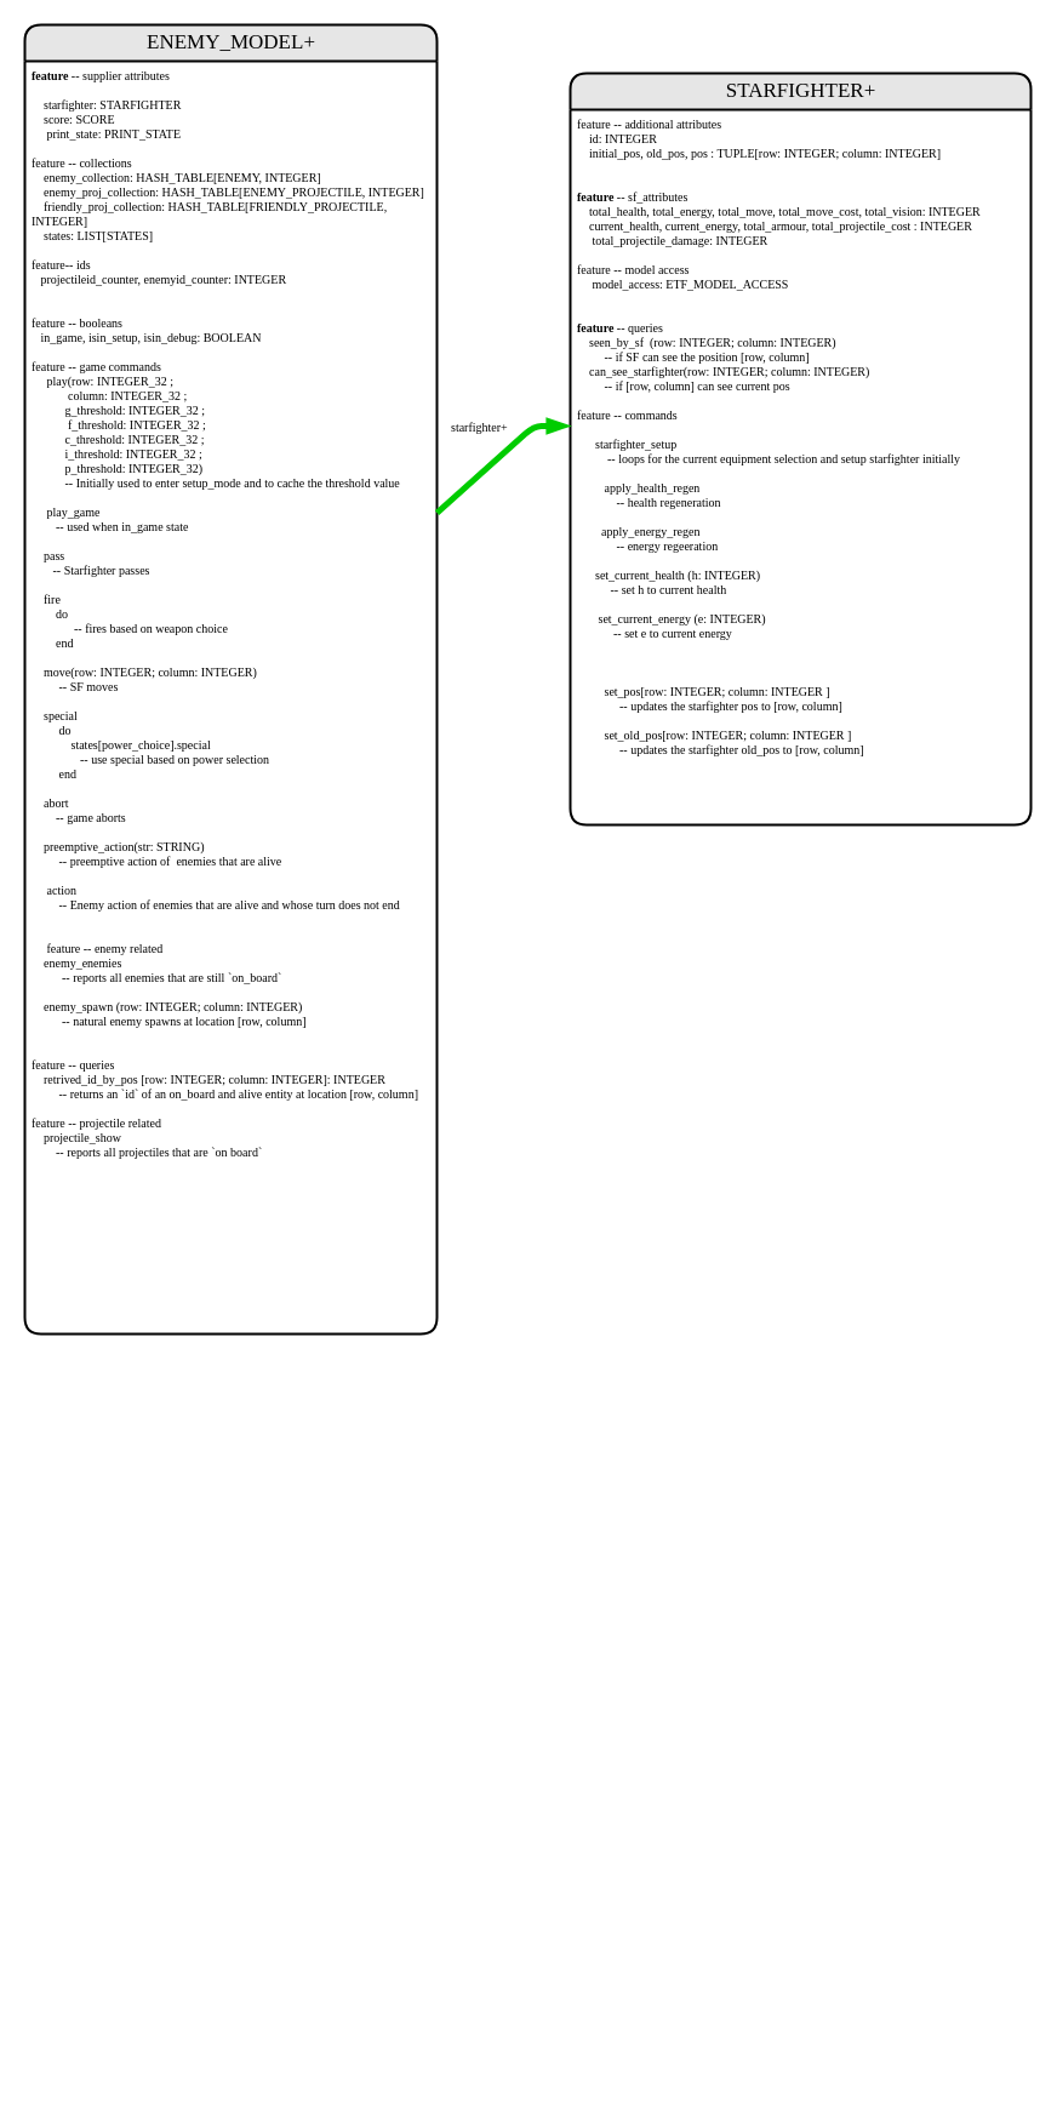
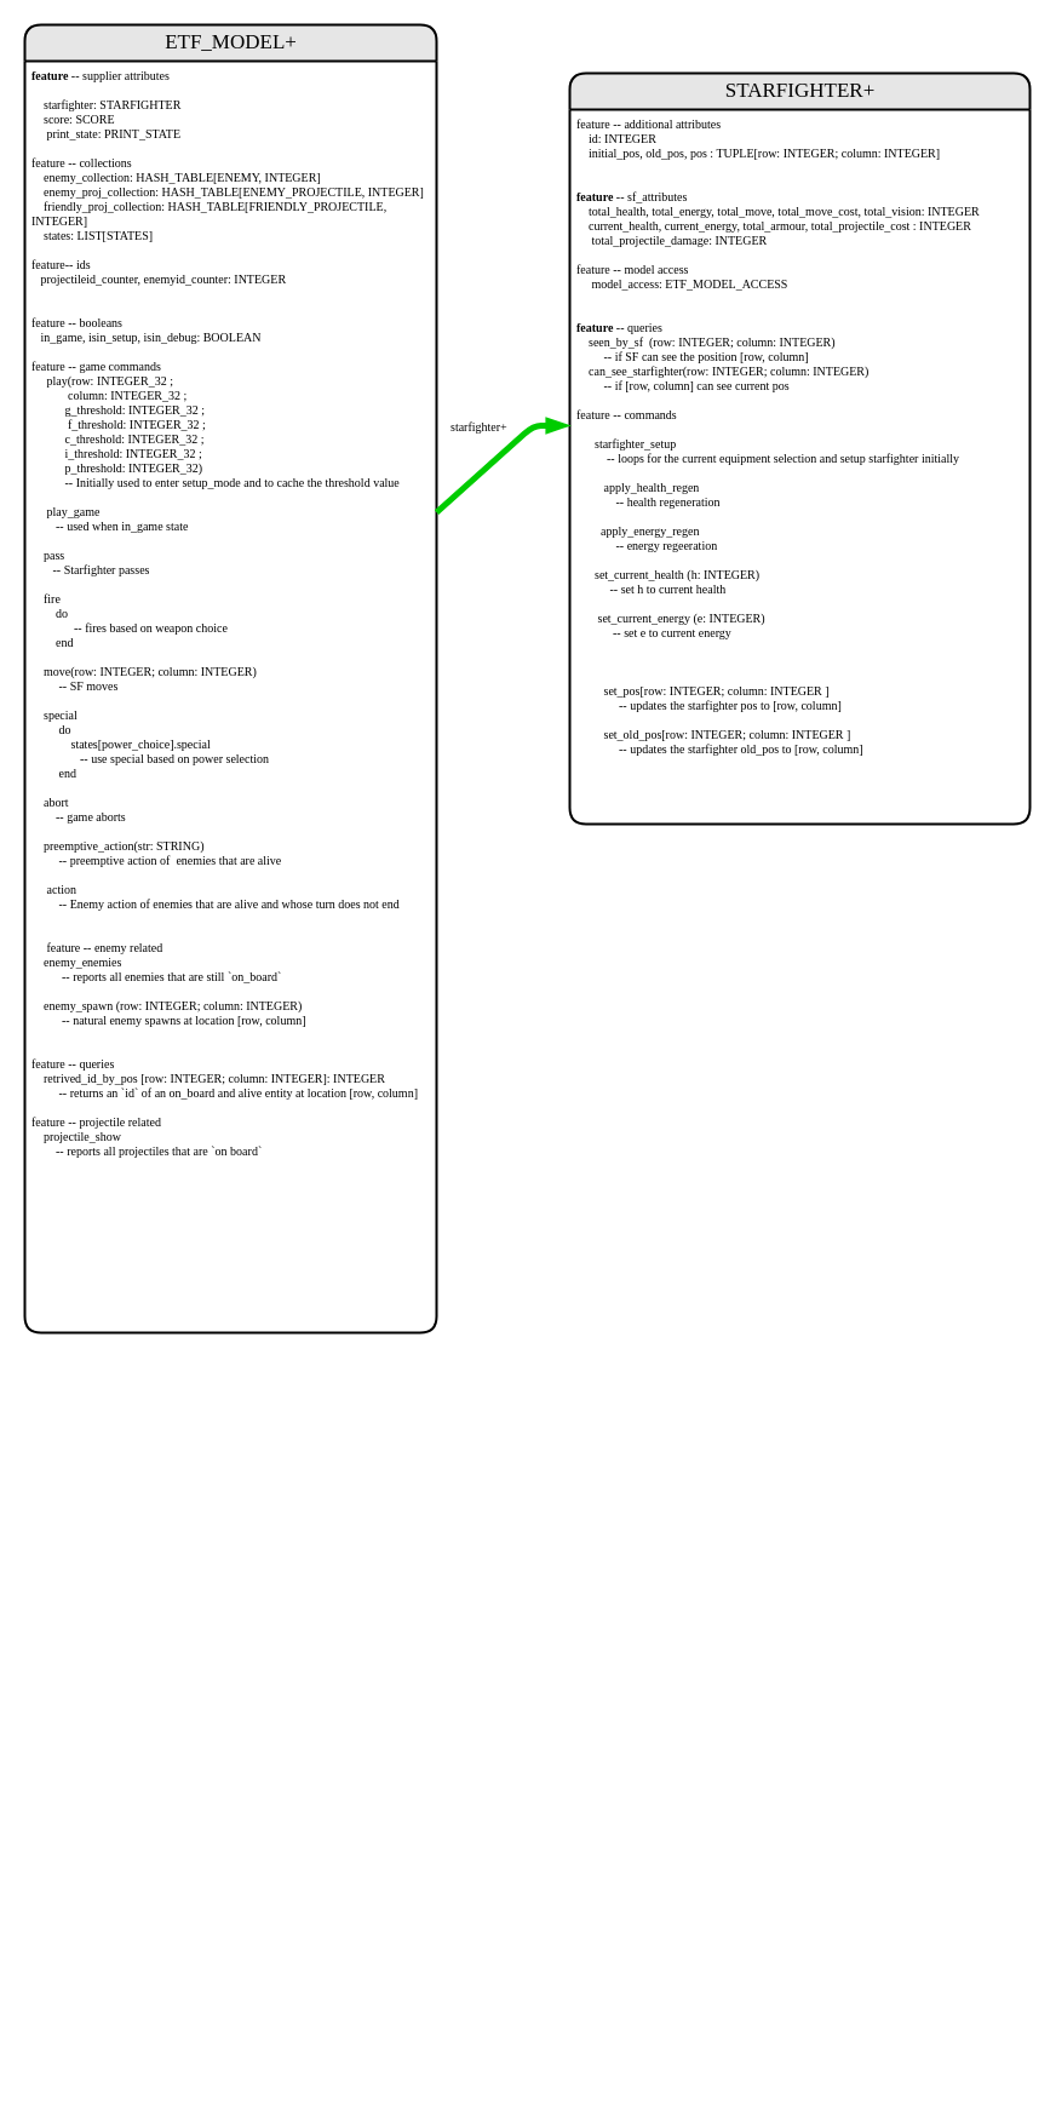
  <mxCell id="0" />
  <mxCell id="1" parent="0" />
- <mxCell id="2" value="ENEMY_MODEL+" style="swimlane;html=1;childLayout=stackLayout;horizontal=1;startSize=30;horizontalStack=0;fillColor=#E6E6E6;fontColor=#000000;rounded=1;fontSize=17;fontStyle=0;strokeWidth=2;resizeParent=0;resizeLast=1;shadow=0;dashed=0;align=center;fontFamily=Verdena;" parent="1" vertex="1"><mxGeometry x="20" y="20" width="340" height="1080" as="geometry" /></mxCell>
+ <mxCell id="2" value="ETF_MODEL+" style="swimlane;html=1;childLayout=stackLayout;horizontal=1;startSize=30;horizontalStack=0;fillColor=#E6E6E6;fontColor=#000000;rounded=1;fontSize=17;fontStyle=0;strokeWidth=2;resizeParent=0;resizeLast=1;shadow=0;dashed=0;align=center;fontFamily=Verdena;" parent="1" vertex="1"><mxGeometry x="20" y="20" width="340" height="1080" as="geometry" /></mxCell>
  <mxCell id="3" value="&lt;b&gt;feature&lt;/b&gt;&amp;nbsp;-- supplier attributes&lt;br&gt;&lt;br&gt;&amp;nbsp; &amp;nbsp; starfighter: STARFIGHTER&lt;br&gt;&amp;nbsp; &amp;nbsp; score: SCORE&lt;br&gt;&amp;nbsp; &amp;nbsp; &amp;nbsp;print_state: PRINT_STATE&lt;br&gt;&lt;br&gt;feature -- collections&lt;br&gt;&amp;nbsp; &amp;nbsp; enemy_collection: HASH_TABLE[ENEMY, INTEGER]&lt;br&gt;&amp;nbsp; &amp;nbsp; enemy_proj_collection: HASH_TABLE[ENEMY_PROJECTILE, INTEGER]&lt;br&gt;&amp;nbsp; &amp;nbsp; friendly_proj_collection: HASH_TABLE[FRIENDLY_PROJECTILE, INTEGER]&lt;br&gt;&amp;nbsp; &amp;nbsp; states: LIST[STATES]&lt;br&gt;&lt;br&gt;feature-- ids&lt;br&gt;&amp;nbsp; &amp;nbsp;projectileid_counter, enemyid_counter: INTEGER&lt;br&gt;&amp;nbsp; &amp;nbsp;&lt;br&gt;&lt;br&gt;feature -- booleans&lt;br&gt;&amp;nbsp; &amp;nbsp;in_game, isin_setup, isin_debug: BOOLEAN&lt;br&gt;&lt;br&gt;feature -- game commands&lt;br&gt;&amp;nbsp; &amp;nbsp;&amp;nbsp;&lt;span&gt;&#09;&lt;/span&gt;play(row: INTEGER_32 ; &lt;br&gt;&amp;nbsp; &amp;nbsp; &amp;nbsp; &amp;nbsp; &amp;nbsp; &amp;nbsp; column: INTEGER_32 ;&lt;br&gt;&amp;nbsp; &amp;nbsp; &amp;nbsp; &amp;nbsp; &amp;nbsp; &amp;nbsp;g_threshold: INTEGER_32 ;&amp;nbsp;&lt;br&gt;&amp;nbsp; &amp;nbsp; &amp;nbsp; &amp;nbsp; &amp;nbsp; &amp;nbsp; f_threshold: INTEGER_32 ;&amp;nbsp; &amp;nbsp; &amp;nbsp; &amp;nbsp; &amp;nbsp; &amp;nbsp; &amp;nbsp; &amp;nbsp; &amp;nbsp; &amp;nbsp; &amp;nbsp; &amp;nbsp; &amp;nbsp; &amp;nbsp; &amp;nbsp; &amp;nbsp; &amp;nbsp; &amp;nbsp; &amp;nbsp; &amp;nbsp; &lt;br&gt;&amp;nbsp; &amp;nbsp; &amp;nbsp; &amp;nbsp; &amp;nbsp; &amp;nbsp;c_threshold: INTEGER_32 ;&amp;nbsp; &amp;nbsp; &amp;nbsp; &amp;nbsp; &amp;nbsp; &amp;nbsp; &amp;nbsp; &amp;nbsp; &amp;nbsp; &amp;nbsp; &amp;nbsp;&lt;br&gt;&amp;nbsp; &amp;nbsp; &amp;nbsp; &amp;nbsp; &amp;nbsp; &amp;nbsp;i_threshold: INTEGER_32 ;&amp;nbsp;&lt;br&gt;&amp;nbsp; &amp;nbsp; &amp;nbsp; &amp;nbsp; &amp;nbsp; &amp;nbsp;p_threshold: INTEGER_32)&amp;nbsp;&lt;br&gt;&amp;nbsp; &amp;nbsp; &amp;nbsp; &amp;nbsp; &amp;nbsp; &amp;nbsp;-- Initially used to enter setup_mode and to cache the threshold value&amp;nbsp;&lt;br&gt;&lt;br&gt;&amp;nbsp; &amp;nbsp; &amp;nbsp;play_game&lt;br&gt;&amp;nbsp; &amp;nbsp; &amp;nbsp; &amp;nbsp; -- used when in_game state&lt;br&gt;&lt;br&gt;&amp;nbsp; &amp;nbsp; pass&lt;br&gt;&amp;nbsp; &amp;nbsp; &amp;nbsp; &amp;nbsp;-- Starfighter passes&lt;br&gt;&amp;nbsp; &amp;nbsp;&lt;br&gt;&amp;nbsp; &amp;nbsp; fire&lt;br&gt;&amp;nbsp; &amp;nbsp; &amp;nbsp; &amp;nbsp; do&lt;br&gt;&amp;nbsp; &amp;nbsp; &amp;nbsp; &amp;nbsp; &amp;nbsp; &amp;nbsp; &amp;nbsp; -- fires based on weapon choice&lt;br&gt;&amp;nbsp; &amp;nbsp; &amp;nbsp; &amp;nbsp; end&lt;br&gt;&amp;nbsp; &amp;nbsp;&amp;nbsp;&lt;br&gt;&amp;nbsp; &amp;nbsp; move(row: INTEGER; column: INTEGER)&lt;br&gt;&amp;nbsp; &amp;nbsp; &amp;nbsp; &amp;nbsp; &amp;nbsp;-- SF moves&lt;br&gt;&amp;nbsp; &amp;nbsp;&amp;nbsp;&lt;br&gt;&amp;nbsp; &amp;nbsp; special&lt;br&gt;&amp;nbsp; &amp;nbsp; &amp;nbsp; &amp;nbsp; &amp;nbsp;do&lt;br&gt;&amp;nbsp; &amp;nbsp; &amp;nbsp; &amp;nbsp; &amp;nbsp; &amp;nbsp; &amp;nbsp;states[power_choice].special&lt;br&gt;&amp;nbsp; &amp;nbsp; &amp;nbsp; &amp;nbsp; &amp;nbsp; &amp;nbsp; &amp;nbsp; &amp;nbsp; -- use special based on power selection&lt;br&gt;&amp;nbsp; &amp;nbsp; &amp;nbsp; &amp;nbsp; &amp;nbsp;end&lt;br&gt;&lt;br&gt;&amp;nbsp; &amp;nbsp; abort&lt;br&gt;&amp;nbsp; &amp;nbsp; &amp;nbsp; &amp;nbsp; -- game aborts&lt;br&gt;&lt;br&gt;&amp;nbsp; &amp;nbsp; preemptive_action(str: STRING)&lt;br&gt;&amp;nbsp; &amp;nbsp; &amp;nbsp; &amp;nbsp; &amp;nbsp;-- preemptive action of&amp;nbsp; enemies that are alive&lt;br&gt;&amp;nbsp; &amp;nbsp; &amp;nbsp; &amp;nbsp; &amp;nbsp;&lt;br&gt;&amp;nbsp; &amp;nbsp; &amp;nbsp;action&lt;br&gt;&amp;nbsp; &amp;nbsp; &amp;nbsp; &amp;nbsp; &amp;nbsp;-- Enemy action of enemies that are alive and whose turn does not end&lt;br&gt;&lt;br&gt;&lt;br&gt;&amp;nbsp; &amp;nbsp; &amp;nbsp;feature -- enemy related&amp;nbsp;&lt;br&gt;&amp;nbsp; &amp;nbsp; enemy_enemies&lt;br&gt;&amp;nbsp; &amp;nbsp; &amp;nbsp; &amp;nbsp; &amp;nbsp; -- reports all enemies that are still `on_board`&lt;br&gt;&lt;br&gt;&amp;nbsp; &amp;nbsp; enemy_spawn (row: INTEGER; column: INTEGER)&lt;br&gt;&amp;nbsp; &amp;nbsp; &amp;nbsp; &amp;nbsp; &amp;nbsp; -- natural enemy spawns at location [row, column]&lt;br&gt;&amp;nbsp; &amp;nbsp; &amp;nbsp;&lt;br&gt;&lt;br&gt;feature -- queries&lt;br&gt;&amp;nbsp; &amp;nbsp; retrived_id_by_pos [row: INTEGER; column: INTEGER]: INTEGER&lt;br&gt;&amp;nbsp; &amp;nbsp; &amp;nbsp; &amp;nbsp; &amp;nbsp;-- returns an `id` of an on_board and alive entity at location [row, column]&lt;br&gt;&lt;br&gt;feature -- projectile related&lt;br&gt;&amp;nbsp; &amp;nbsp; projectile_show&lt;br&gt;&amp;nbsp; &amp;nbsp; &amp;nbsp; &amp;nbsp; -- reports all projectiles that are `on board`&lt;br&gt;&lt;br&gt;&lt;br&gt;&lt;br&gt;&lt;br&gt;&lt;br&gt;&amp;nbsp; &amp;nbsp; &amp;nbsp;&lt;br&gt;&lt;br&gt;&lt;br&gt;&amp;nbsp; &amp;nbsp;&amp;nbsp;&lt;br&gt;&amp;nbsp; &amp;nbsp;&amp;nbsp;&lt;br&gt;&lt;br&gt;&lt;br&gt;&lt;br&gt;&lt;br&gt;&amp;nbsp; &amp;nbsp;&amp;nbsp;&lt;br&gt;&amp;nbsp;&amp;nbsp;&lt;br&gt;&lt;br&gt;&lt;br&gt;&lt;br&gt;&lt;br&gt;&lt;br&gt;&lt;br&gt;&lt;br&gt;&lt;br&gt;&lt;br&gt;&lt;br&gt;&lt;br&gt;&lt;br&gt;&lt;br&gt;&lt;br&gt;&lt;br&gt;&lt;br&gt;&lt;br&gt;&lt;br&gt;&lt;br&gt;&lt;br&gt;&lt;br&gt;&lt;br&gt;&lt;br&gt;&lt;br&gt;&lt;br&gt;&lt;br&gt;&lt;br&gt;&lt;br&gt;&lt;br&gt;&lt;br&gt;&lt;br&gt;&lt;br&gt;&lt;br&gt;&lt;br&gt;&lt;br&gt;&lt;br&gt;&lt;br&gt;&lt;br&gt;&lt;br&gt;&lt;br&gt;&lt;br&gt;&lt;br&gt;&lt;br&gt;&lt;br&gt;&lt;br&gt;&lt;br&gt;&lt;br&gt;&lt;i&gt;&lt;br&gt;&lt;br&gt;&lt;/i&gt;" style="whiteSpace=wrap;html=1;align=left;strokeColor=none;fillColor=none;spacingLeft=4;fontSize=10;verticalAlign=top;resizable=0;rotatable=0;part=1;fontFamily=Verdena;" parent="2" vertex="1"><mxGeometry y="30" width="340" height="1050" as="geometry" /></mxCell>
  <mxCell id="4" value="STARFIGHTER+" style="swimlane;html=1;childLayout=stackLayout;horizontal=1;startSize=30;horizontalStack=0;fillColor=#E6E6E6;fontColor=#000000;rounded=1;fontSize=17;fontStyle=0;strokeWidth=2;resizeParent=0;resizeLast=1;shadow=0;dashed=0;align=center;fontFamily=Verdena;" parent="1" vertex="1"><mxGeometry x="470" y="60" width="380" height="620" as="geometry" /></mxCell>
  <mxCell id="5" value="feature -- additional attributes&lt;br&gt;&amp;nbsp; &amp;nbsp; id: INTEGER&lt;br&gt;&amp;nbsp; &amp;nbsp; initial_pos, old_pos, pos : TUPLE[row: INTEGER; column: INTEGER]&lt;b&gt;&lt;br&gt;&lt;br&gt;&lt;br&gt;feature&lt;/b&gt;&amp;nbsp;-- sf_attributes&lt;br&gt;&amp;nbsp; &amp;nbsp; total_health, total_energy, total_move, total_move_cost, total_vision: INTEGER&lt;br&gt;&amp;nbsp; &amp;nbsp; current_health, current_energy, total_armour, total_projectile_cost : INTEGER&lt;br&gt;&amp;nbsp; &amp;nbsp; &amp;nbsp;total_projectile_damage: INTEGER&lt;br&gt;&amp;nbsp; &amp;nbsp;&amp;nbsp;&lt;br&gt;feature -- model access&lt;br&gt;&amp;nbsp; &amp;nbsp; &amp;nbsp;model_access: ETF_MODEL_ACCESS&lt;br&gt;&lt;br&gt;&lt;br&gt;&lt;b&gt;feature&lt;/b&gt;&amp;nbsp;-- queries&lt;br&gt;&amp;nbsp; &amp;nbsp; seen_by_sf&amp;nbsp; (row: INTEGER; column: INTEGER)&lt;br&gt;&amp;nbsp; &amp;nbsp; &amp;nbsp; &amp;nbsp; &amp;nbsp;-- if SF can see the position [row, column]&amp;nbsp;&lt;br&gt;&amp;nbsp; &amp;nbsp; can_see_starfighter(row: INTEGER; column: INTEGER)&lt;br&gt;&amp;nbsp; &amp;nbsp; &amp;nbsp; &amp;nbsp; &amp;nbsp;-- if [row, column] can see current pos&lt;br&gt;&lt;br&gt;feature -- commands&lt;br&gt;&amp;nbsp;&amp;nbsp;&lt;br&gt;&amp;nbsp; &amp;nbsp; &amp;nbsp; starfighter_setup&lt;br&gt;&amp;nbsp; &amp;nbsp; &amp;nbsp; &amp;nbsp; &amp;nbsp; -- loops for the current equipment selection and setup starfighter initially&lt;br&gt;&amp;nbsp; &amp;nbsp;&amp;nbsp;&lt;br&gt;&amp;nbsp; &amp;nbsp; &amp;nbsp; &amp;nbsp; &amp;nbsp;apply_health_regen&lt;br&gt;&amp;nbsp; &amp;nbsp; &amp;nbsp; &amp;nbsp; &amp;nbsp; &amp;nbsp; &amp;nbsp;-- health regeneration&amp;nbsp;&lt;br&gt;&amp;nbsp;&lt;br&gt;&amp;nbsp; &amp;nbsp; &amp;nbsp; &amp;nbsp; apply_energy_regen&lt;br&gt;&amp;nbsp; &amp;nbsp; &amp;nbsp; &amp;nbsp; &amp;nbsp; &amp;nbsp; &amp;nbsp;-- energy regeeration&amp;nbsp;&lt;br&gt;&lt;br&gt;&amp;nbsp; &amp;nbsp; &amp;nbsp; set_current_health (h: INTEGER)&lt;br&gt;&amp;nbsp; &amp;nbsp; &amp;nbsp; &amp;nbsp; &amp;nbsp; &amp;nbsp;-- set h to current health&lt;br&gt;&lt;br&gt;&amp;nbsp; &amp;nbsp; &amp;nbsp; &amp;nbsp;set_current_energy (e: INTEGER)&amp;nbsp;&lt;br&gt;&amp;nbsp; &amp;nbsp; &amp;nbsp; &amp;nbsp; &amp;nbsp; &amp;nbsp; -- set e to current energy&lt;br&gt;&lt;br&gt;&amp;nbsp; &amp;nbsp; &amp;nbsp;&amp;nbsp;&lt;br&gt;&lt;br&gt;&amp;nbsp; &amp;nbsp; &amp;nbsp; &amp;nbsp; &amp;nbsp;set_pos[row: INTEGER; column: INTEGER ]&lt;br&gt;&amp;nbsp; &amp;nbsp; &amp;nbsp; &amp;nbsp; &amp;nbsp; &amp;nbsp; &amp;nbsp; -- updates the starfighter pos to [row, column]&lt;br&gt;&lt;br&gt;&amp;nbsp; &amp;nbsp; &amp;nbsp; &amp;nbsp; &amp;nbsp;set_old_pos[row: INTEGER; column: INTEGER ]&lt;br&gt;&amp;nbsp; &amp;nbsp; &amp;nbsp; &amp;nbsp; &amp;nbsp; &amp;nbsp; &amp;nbsp; -- updates the starfighter old_pos to [row, column]&lt;br&gt;&lt;br&gt;&lt;br&gt;&lt;br&gt;&amp;nbsp;&lt;br&gt;&amp;nbsp; &amp;nbsp; &amp;nbsp; &amp;nbsp;&lt;br&gt;&amp;nbsp; &amp;nbsp; &amp;nbsp; &amp;nbsp;&amp;nbsp;&lt;br&gt;&lt;br&gt;&lt;br&gt;&lt;br&gt;&lt;br&gt;&lt;br&gt;&lt;br&gt;&lt;br&gt;&lt;br&gt;&lt;br&gt;&lt;br&gt;&lt;br&gt;&lt;br&gt;&lt;br&gt;&lt;br&gt;&lt;br&gt;&lt;br&gt;&lt;br&gt;&lt;br&gt;&lt;br&gt;&lt;br&gt;&lt;br&gt;&lt;br&gt;&lt;br&gt;&lt;br&gt;&lt;br&gt;&lt;br&gt;&lt;br&gt;&lt;br&gt;&lt;br&gt;&lt;br&gt;&lt;br&gt;&lt;i&gt;&lt;br&gt;&lt;/i&gt;" style="whiteSpace=wrap;html=1;align=left;strokeColor=none;fillColor=none;spacingLeft=4;fontSize=10;verticalAlign=top;resizable=0;rotatable=0;part=1;fontFamily=Verdena;" parent="4" vertex="1"><mxGeometry y="30" width="380" height="590" as="geometry" /></mxCell>
  <mxCell id="6" value="" style="endArrow=blockThin;html=1;strokeColor=#00CC00;strokeWidth=5;endFill=1;" parent="1" source="3" edge="1"><mxGeometry width="50" height="50" relative="1" as="geometry"><mxPoint x="290" y="945" as="sourcePoint" /><mxPoint x="469" y="351" as="targetPoint" /><Array as="points"><mxPoint x="440" y="351" /></Array></mxGeometry></mxCell>
  <mxCell id="7" value="starfighter+" style="text;html=1;fontSize=10;fontFamily=Verdena;" parent="1" vertex="1"><mxGeometry x="370" y="340" width="420" as="geometry" /></mxCell>
